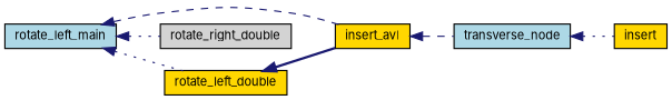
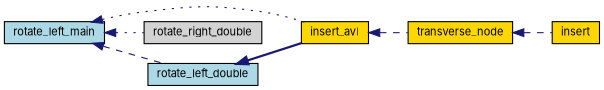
  digraph {
    fontname=Inter
    rankdir=LR
    node [color=black fillcolor=gold fontname=Inter fontsize=10 shape=record style=filled]
    edge [color=midnightblue dir=back fontname=Inter fontsize=10 labelfontname=Helvetica labelfontsize=10 style=dashed]
    n1 [fillcolor=lightblue fontcolor=black height=0.2 label=rotate_left_main width=0.4]
    n2 [height=0.2 label=insert_avl width=0.4]
    n3 [fillcolor=lightgrey height=0.2 label=rotate_right_double width=0.4]
-   n4 [height=0.2 label=rotate_left_double width=0.4]
-   n5 [fillcolor=lightblue height=0.2 label=transverse_node width=0.4]
+   n4 [fillcolor=lightblue height=0.2 label=rotate_left_double width=0.4]
+   n5 [height=0.2 label=transverse_node width=0.4]
    n6 [height=0.2 label=insert width=0.4]
-   n1 -> n2
+   n1 -> n2 [style=dotted]
    n1 -> n3 [style=dotted]
-   n1 -> n4 [style=dotted]
+   n1 -> n4
    n2 -> n5
    n4 -> n2 [style=bold]
-   n5 -> n6 [style=dotted]
+   n5 -> n6
  }
